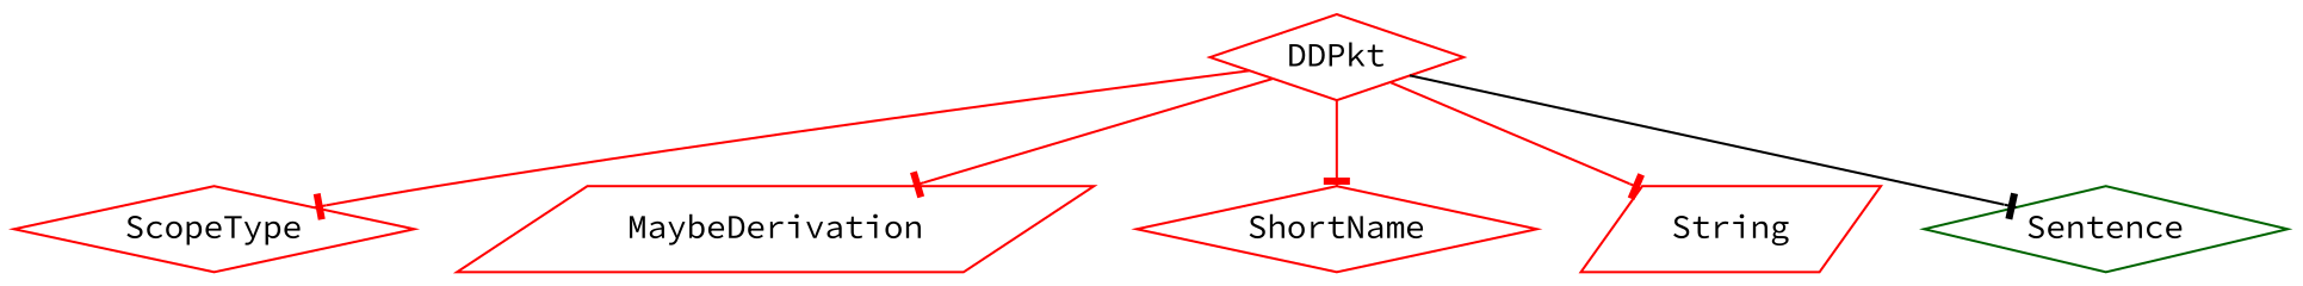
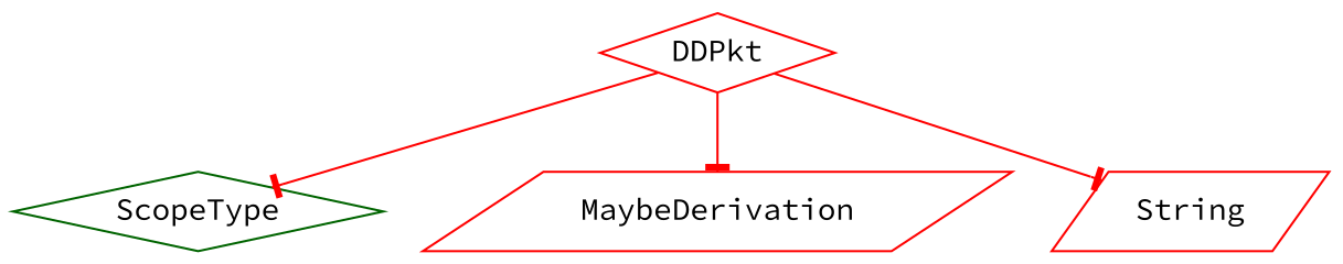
  digraph {
    fontname="Source Code Pro"
    node [color=red fontname="Source Code Pro" shape=diamond]
    edge [arrowhead=tee color=red fontname="Source Code Pro"]
    n1 [label=DDPkt]
-   ScopeType
+   ScopeType [color=darkgreen]
    MaybeDerivation [shape=parallelogram]
-   ShortName
    String [shape=parallelogram]
-   Sentence [color=darkgreen]
    n1 -> ScopeType
    n1 -> MaybeDerivation
-   n1 -> ShortName
    n1 -> String
-   n1 -> Sentence [color=black]
  }
